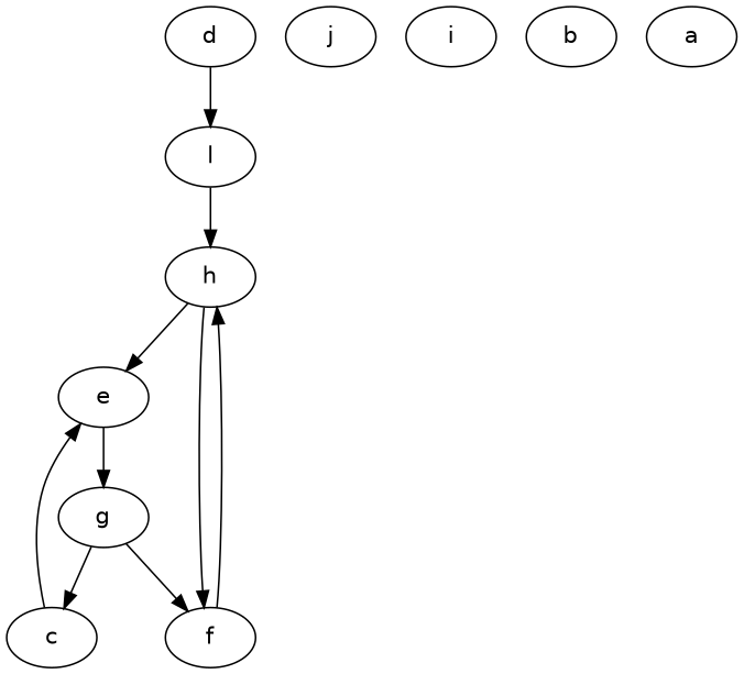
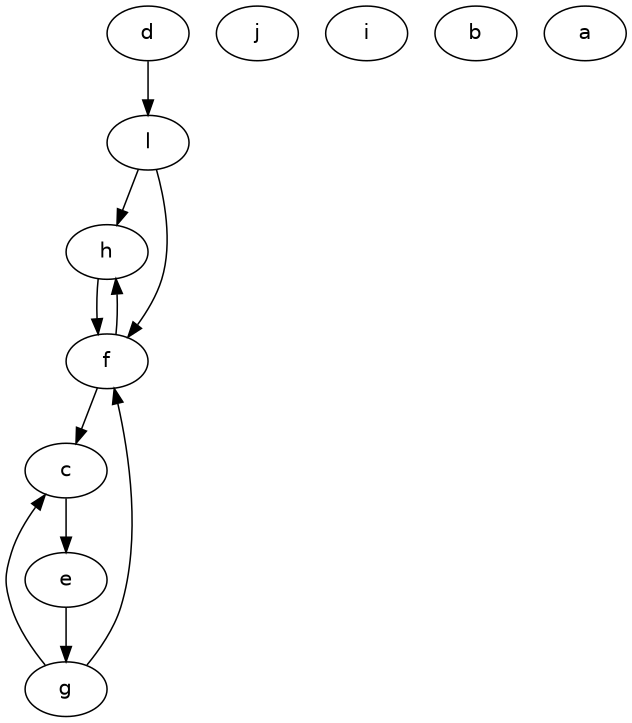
  digraph {
    fontname="DejaVu Sans"
    node [fontname="DejaVu Sans"]
    edge [fontname="DejaVu Sans"]
    h
    e
    f
    g
    l
    c
    j
    d
    i
    b
    a
-   h -> e
    h -> f
    e -> g
    f -> h
+   f -> c
    g -> f
    g -> c
    l -> h
+   l -> f
    c -> e
    d -> l
  }
